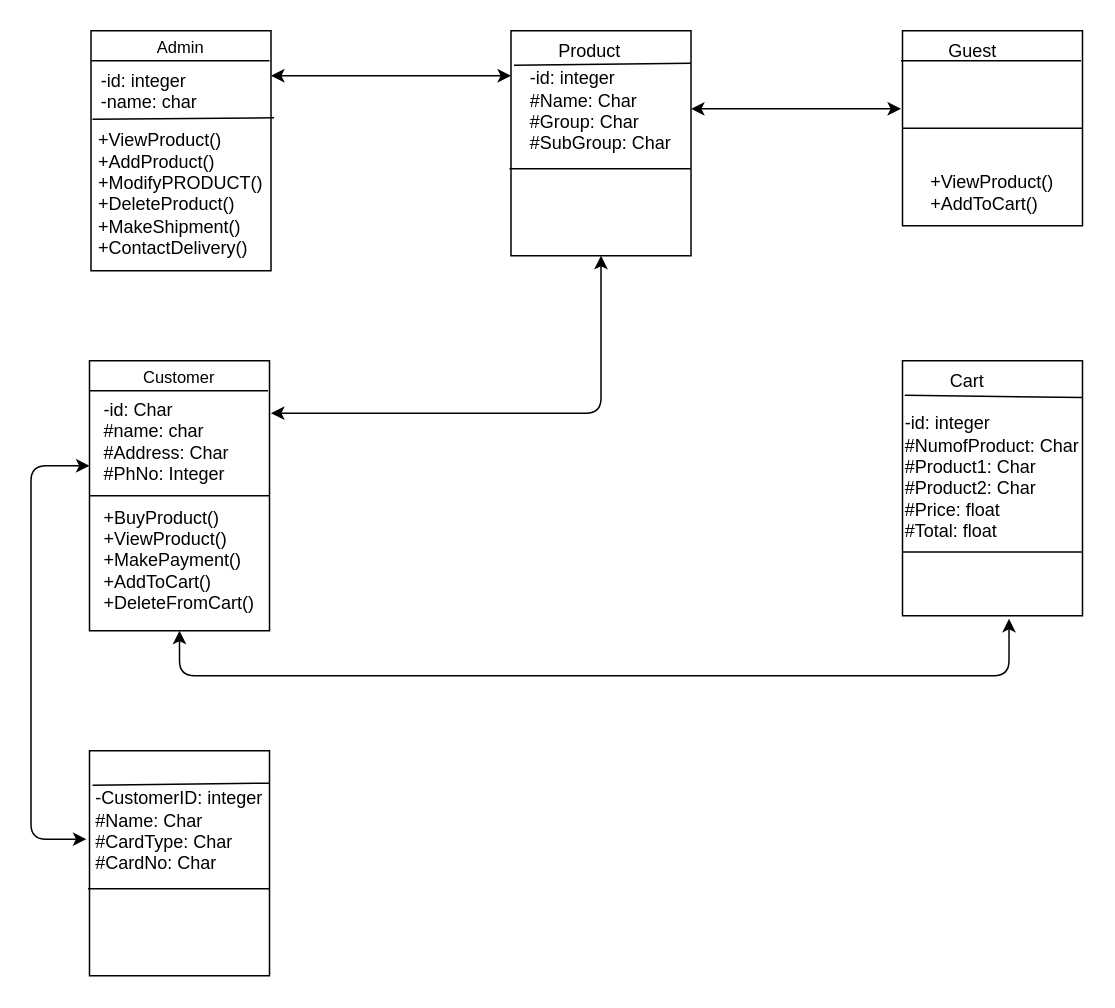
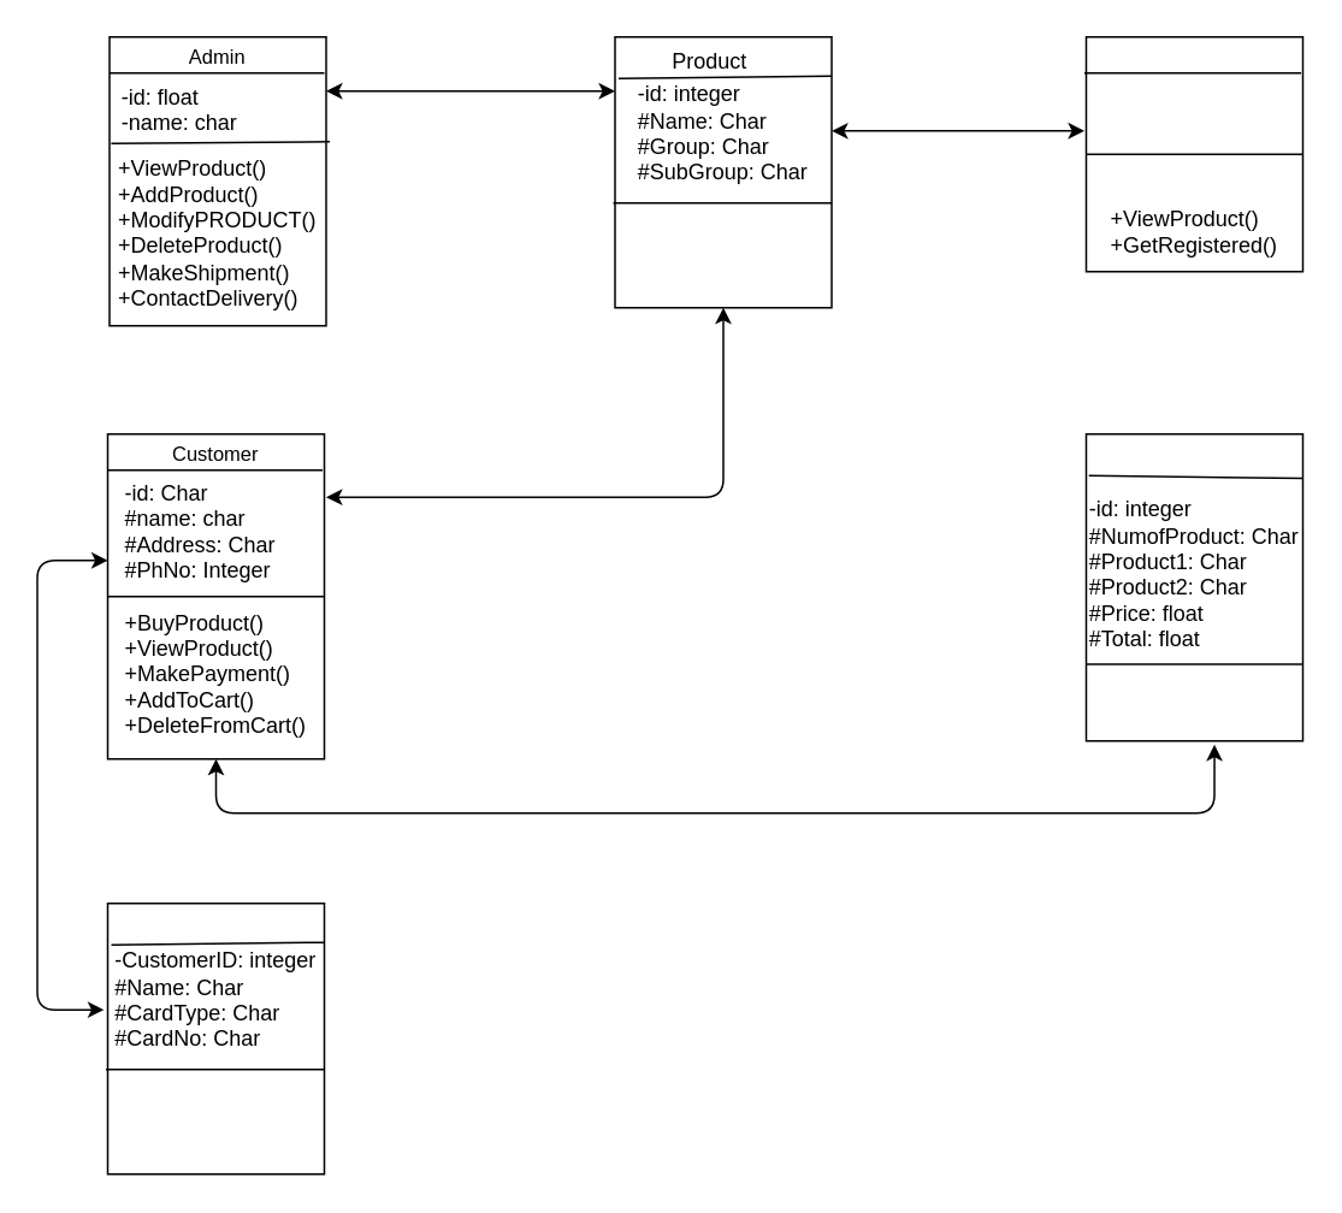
  <mxCell id="0" />
  <mxCell id="1" parent="0" />
  <mxCell id="2" value="&lt;div style=&quot;text-align: left&quot;&gt;&lt;div&gt;&lt;br&gt;&lt;/div&gt;&lt;div&gt;&lt;br&gt;&lt;/div&gt;&lt;div&gt;&lt;br&gt;&lt;/div&gt;&lt;div&gt;&lt;br&gt;&lt;/div&gt;&lt;div&gt;+ViewProduct()&lt;/div&gt;&lt;div&gt;+AddProduct()&lt;/div&gt;&lt;div&gt;+ModifyPRODUCT()&lt;/div&gt;&lt;div&gt;+DeleteProduct()&lt;/div&gt;&lt;div&gt;+MakeShipment()&lt;/div&gt;&lt;div&gt;+ContactDelivery()&lt;/div&gt;&lt;/div&gt;" style="rounded=0;whiteSpace=wrap;html=1;strokeWidth=1;fillColor=#ffffff;gradientColor=none;verticalAlign=middle;" vertex="1" parent="1"><mxGeometry x="60" y="20" width="120" height="160" as="geometry" /></mxCell>
  <mxCell id="3" value="Admin" style="endArrow=none;verticalAlign=bottom;horizontal=1;spacingTop=0;" edge="1" parent="1"><mxGeometry width="50" height="50" relative="1" as="geometry"><mxPoint x="60" y="40" as="sourcePoint" /><mxPoint x="179" y="40" as="targetPoint" /><mxPoint as="offset" /></mxGeometry></mxCell>
  <mxCell id="4" value="" style="endArrow=none;html=1;entryX=1.017;entryY=0.363;entryDx=0;entryDy=0;exitX=0.008;exitY=0.369;exitDx=0;exitDy=0;exitPerimeter=0;entryPerimeter=0;" edge="1" parent="1" source="2" target="2"><mxGeometry width="50" height="50" relative="1" as="geometry"><mxPoint x="60" y="200" as="sourcePoint" /><mxPoint x="110" y="150" as="targetPoint" /></mxGeometry></mxCell>
- <mxCell id="5" value="-id: integer&lt;br&gt;-name: char" style="text;html=1;" vertex="1" parent="1"><mxGeometry x="65" y="40" width="110" height="30" as="geometry" /></mxCell>
+ <mxCell id="5" value="-id: float&lt;br&gt;-name: char" style="text;html=1;" vertex="1" parent="1"><mxGeometry x="65" y="40" width="110" height="30" as="geometry" /></mxCell>
  <mxCell id="6" value="&lt;div style=&quot;text-align: left&quot;&gt;&lt;div&gt;&lt;span&gt;-id: integer&lt;/span&gt;&lt;/div&gt;&lt;div&gt;&lt;span&gt;#Name: Char&lt;/span&gt;&lt;/div&gt;&lt;div&gt;&lt;span&gt;#Group: Char&lt;/span&gt;&lt;/div&gt;&lt;div&gt;&lt;span&gt;#SubGroup: Char&lt;/span&gt;&lt;/div&gt;&lt;div&gt;&lt;span&gt;&lt;br&gt;&lt;/span&gt;&lt;/div&gt;&lt;div&gt;&lt;span&gt;&lt;br&gt;&lt;/span&gt;&lt;/div&gt;&lt;div&gt;&lt;span&gt;&lt;br&gt;&lt;/span&gt;&lt;/div&gt;&lt;/div&gt;" style="rounded=0;whiteSpace=wrap;html=1;strokeWidth=1;fillColor=#ffffff;gradientColor=none;verticalAlign=middle;align=center;" vertex="1" parent="1"><mxGeometry x="340" y="20" width="120" height="150" as="geometry" /></mxCell>
  <mxCell id="7" value="" style="endArrow=none;html=1;entryX=1;entryY=0.144;entryDx=0;entryDy=0;entryPerimeter=0;" edge="1" parent="1" target="6"><mxGeometry width="50" height="50" relative="1" as="geometry"><mxPoint x="342" y="43" as="sourcePoint" /><mxPoint x="110" y="200" as="targetPoint" /></mxGeometry></mxCell>
  <mxCell id="8" value="Product" style="text;html=1;" vertex="1" parent="1"><mxGeometry x="370" y="20" width="70" height="30" as="geometry" /></mxCell>
  <mxCell id="9" value="" style="endArrow=none;html=1;entryX=1;entryY=0.613;entryDx=0;entryDy=0;entryPerimeter=0;" edge="1" parent="1" target="6"><mxGeometry width="50" height="50" relative="1" as="geometry"><mxPoint x="339" y="112" as="sourcePoint" /><mxPoint x="110" y="200" as="targetPoint" /></mxGeometry></mxCell>
- <mxCell id="10" value="&lt;div style=&quot;text-align: left&quot;&gt;&lt;div&gt;&lt;br&gt;&lt;/div&gt;&lt;div&gt;&lt;br&gt;&lt;/div&gt;&lt;div&gt;&lt;br&gt;&lt;/div&gt;&lt;div&gt;&lt;br&gt;&lt;/div&gt;&lt;div&gt;&lt;br&gt;&lt;/div&gt;&lt;div&gt;&lt;br&gt;&lt;/div&gt;&lt;div&gt;&lt;br&gt;&lt;/div&gt;&lt;div&gt;+ViewProduct()&lt;br&gt;&lt;/div&gt;&lt;div&gt;+AddToCart()&lt;/div&gt;&lt;div&gt;&lt;br&gt;&lt;/div&gt;&lt;/div&gt;" style="rounded=0;whiteSpace=wrap;html=1;strokeWidth=1;fillColor=#ffffff;gradientColor=none;verticalAlign=middle;align=center;" vertex="1" parent="1"><mxGeometry x="601" y="20" width="120" height="130" as="geometry" /></mxCell>
- <mxCell id="11" value="Guest" style="text;html=1;" vertex="1" parent="1"><mxGeometry x="630" y="20" width="60" height="20" as="geometry" /></mxCell>
+ <mxCell id="10" value="&lt;div style=&quot;text-align: left&quot;&gt;&lt;div&gt;&lt;br&gt;&lt;/div&gt;&lt;div&gt;&lt;br&gt;&lt;/div&gt;&lt;div&gt;&lt;br&gt;&lt;/div&gt;&lt;div&gt;&lt;br&gt;&lt;/div&gt;&lt;div&gt;&lt;br&gt;&lt;/div&gt;&lt;div&gt;&lt;br&gt;&lt;/div&gt;&lt;div&gt;&lt;br&gt;&lt;/div&gt;&lt;div&gt;+ViewProduct()&lt;br&gt;&lt;/div&gt;&lt;div&gt;+GetRegistered()&lt;/div&gt;&lt;div&gt;&lt;br&gt;&lt;/div&gt;&lt;/div&gt;" style="rounded=0;whiteSpace=wrap;html=1;strokeWidth=1;fillColor=#ffffff;gradientColor=none;verticalAlign=middle;align=center;" vertex="1" parent="1"><mxGeometry x="601" y="20" width="120" height="130" as="geometry" /></mxCell>
  <mxCell id="12" value="" style="endArrow=none;html=1;entryX=0.992;entryY=0.154;entryDx=0;entryDy=0;entryPerimeter=0;" edge="1" parent="1" target="10"><mxGeometry width="50" height="50" relative="1" as="geometry"><mxPoint x="600" y="40" as="sourcePoint" /><mxPoint x="712" y="40" as="targetPoint" /></mxGeometry></mxCell>
  <mxCell id="13" value="" style="endArrow=none;html=1;entryX=1;entryY=0.5;entryDx=0;entryDy=0;exitX=0;exitY=0.5;exitDx=0;exitDy=0;" edge="1" parent="1" source="10" target="10"><mxGeometry width="50" height="50" relative="1" as="geometry"><mxPoint x="592" y="90" as="sourcePoint" /><mxPoint x="700" y="60" as="targetPoint" /></mxGeometry></mxCell>
  <mxCell id="14" value="&lt;div style=&quot;text-align: left&quot;&gt;&lt;div&gt;&lt;br&gt;&lt;/div&gt;&lt;div&gt;&lt;br&gt;&lt;/div&gt;&lt;div&gt;&lt;br&gt;&lt;/div&gt;&lt;div&gt;&lt;br&gt;&lt;/div&gt;&lt;div&gt;&lt;br&gt;&lt;/div&gt;&lt;div&gt;&lt;br&gt;&lt;/div&gt;&lt;div&gt;&lt;span&gt;-id: Char&lt;/span&gt;&lt;br&gt;&lt;/div&gt;&lt;div&gt;&lt;span&gt;#name: char&lt;/span&gt;&lt;br&gt;&lt;span&gt;#Address: Char&lt;/span&gt;&lt;br&gt;&lt;span&gt;#PhNo: Integer&lt;/span&gt;&lt;br&gt;&lt;/div&gt;&lt;div&gt;&lt;span&gt;&lt;br&gt;&lt;/span&gt;&lt;/div&gt;&lt;div&gt;&lt;span&gt;+BuyProduct()&lt;/span&gt;&lt;br&gt;&lt;/div&gt;&lt;div&gt;+ViewProduct()&lt;/div&gt;&lt;div&gt;+MakePayment()&lt;/div&gt;&lt;div&gt;+AddToCart()&lt;/div&gt;&lt;div&gt;+DeleteFromCart()&lt;/div&gt;&lt;div&gt;&lt;br&gt;&lt;/div&gt;&lt;div&gt;&lt;br&gt;&lt;/div&gt;&lt;div&gt;&lt;br&gt;&lt;/div&gt;&lt;div&gt;&lt;br&gt;&lt;/div&gt;&lt;div&gt;&lt;br&gt;&lt;/div&gt;&lt;/div&gt;" style="rounded=0;whiteSpace=wrap;html=1;strokeWidth=1;fillColor=#ffffff;gradientColor=none;verticalAlign=middle;" vertex="1" parent="1"><mxGeometry x="59" y="240" width="120" height="180" as="geometry" /></mxCell>
  <mxCell id="15" value="Customer" style="endArrow=none;verticalAlign=bottom;horizontal=1;spacingTop=0;" edge="1" parent="1"><mxGeometry width="50" height="50" relative="1" as="geometry"><mxPoint x="59" y="260" as="sourcePoint" /><mxPoint x="178" y="260" as="targetPoint" /><mxPoint as="offset" /></mxGeometry></mxCell>
  <mxCell id="16" value="" style="endArrow=none;html=1;entryX=1;entryY=0.5;entryDx=0;entryDy=0;exitX=0;exitY=0.5;exitDx=0;exitDy=0;" edge="1" parent="1" source="14" target="14"><mxGeometry width="50" height="50" relative="1" as="geometry"><mxPoint x="62" y="325" as="sourcePoint" /><mxPoint x="110" y="420" as="targetPoint" /></mxGeometry></mxCell>
  <mxCell id="17" value="&lt;div style=&quot;text-align: left&quot;&gt;&lt;div&gt;&lt;span&gt;&lt;br&gt;&lt;/span&gt;&lt;/div&gt;&lt;div&gt;&lt;span&gt;-id: integer&lt;/span&gt;&lt;br&gt;&lt;/div&gt;&lt;div&gt;&lt;span&gt;#NumofProduct: Char&lt;/span&gt;&lt;/div&gt;&lt;div&gt;&lt;span&gt;#Product1: Char&lt;/span&gt;&lt;/div&gt;&lt;div&gt;&lt;span&gt;#&lt;/span&gt;Product2&lt;span&gt;: Char&lt;/span&gt;&lt;/div&gt;&lt;div&gt;#Price: float&lt;/div&gt;&lt;div&gt;#Total: float&lt;/div&gt;&lt;div&gt;&lt;span&gt;&lt;br&gt;&lt;/span&gt;&lt;/div&gt;&lt;div&gt;&lt;span&gt;&lt;br&gt;&lt;/span&gt;&lt;/div&gt;&lt;/div&gt;" style="rounded=0;whiteSpace=wrap;html=1;strokeWidth=1;fillColor=#ffffff;gradientColor=none;verticalAlign=middle;align=center;" vertex="1" parent="1"><mxGeometry x="601" y="240" width="120" height="170" as="geometry" /></mxCell>
  <mxCell id="18" value="" style="endArrow=none;html=1;entryX=1;entryY=0.144;entryDx=0;entryDy=0;entryPerimeter=0;" edge="1" parent="1" target="17"><mxGeometry width="50" height="50" relative="1" as="geometry"><mxPoint x="602.5" y="263" as="sourcePoint" /><mxPoint x="370.5" y="420" as="targetPoint" /></mxGeometry></mxCell>
- <mxCell id="19" value="Cart" style="text;html=1;" vertex="1" parent="1"><mxGeometry x="630.5" y="240" width="70" height="30" as="geometry" /></mxCell>
  <mxCell id="20" value="" style="endArrow=none;html=1;entryX=1;entryY=0.75;entryDx=0;entryDy=0;exitX=0;exitY=0.75;exitDx=0;exitDy=0;" edge="1" parent="1" source="17" target="17"><mxGeometry width="50" height="50" relative="1" as="geometry"><mxPoint x="60" y="550" as="sourcePoint" /><mxPoint x="110" y="500" as="targetPoint" /></mxGeometry></mxCell>
  <mxCell id="21" value="&lt;div style=&quot;text-align: left&quot;&gt;&lt;div&gt;&lt;span&gt;-CustomerID: integer&lt;/span&gt;&lt;/div&gt;&lt;div&gt;&lt;span&gt;#Name: Char&lt;/span&gt;&lt;/div&gt;&lt;div&gt;&lt;span&gt;#CardType: Char&lt;/span&gt;&lt;/div&gt;&lt;div&gt;&lt;span&gt;#CardNo: Char&lt;/span&gt;&lt;/div&gt;&lt;div&gt;&lt;span&gt;&lt;br&gt;&lt;/span&gt;&lt;/div&gt;&lt;div&gt;&lt;span&gt;&lt;br&gt;&lt;/span&gt;&lt;/div&gt;&lt;div&gt;&lt;span&gt;&lt;br&gt;&lt;/span&gt;&lt;/div&gt;&lt;/div&gt;" style="rounded=0;whiteSpace=wrap;html=1;strokeWidth=1;fillColor=#ffffff;gradientColor=none;verticalAlign=middle;align=center;" vertex="1" parent="1"><mxGeometry x="59" y="500" width="120" height="150" as="geometry" /></mxCell>
  <mxCell id="22" value="" style="endArrow=none;html=1;entryX=1;entryY=0.144;entryDx=0;entryDy=0;entryPerimeter=0;" edge="1" parent="1" target="21"><mxGeometry width="50" height="50" relative="1" as="geometry"><mxPoint x="61" y="523" as="sourcePoint" /><mxPoint x="-171" y="680" as="targetPoint" /></mxGeometry></mxCell>
  <mxCell id="23" value="" style="endArrow=none;html=1;entryX=1;entryY=0.613;entryDx=0;entryDy=0;entryPerimeter=0;" edge="1" parent="1" target="21"><mxGeometry width="50" height="50" relative="1" as="geometry"><mxPoint x="58" y="592" as="sourcePoint" /><mxPoint x="-171" y="680" as="targetPoint" /></mxGeometry></mxCell>
  <mxCell id="24" value="" style="endArrow=classic;startArrow=classic;html=1;" edge="1" parent="1"><mxGeometry width="50" height="50" relative="1" as="geometry"><mxPoint x="180" y="50" as="sourcePoint" /><mxPoint x="340" y="50" as="targetPoint" /></mxGeometry></mxCell>
  <mxCell id="25" value="" style="endArrow=classic;startArrow=classic;html=1;exitX=1;exitY=0.347;exitDx=0;exitDy=0;exitPerimeter=0;" edge="1" parent="1" source="6"><mxGeometry width="50" height="50" relative="1" as="geometry"><mxPoint x="510" y="100" as="sourcePoint" /><mxPoint x="600" y="72" as="targetPoint" /></mxGeometry></mxCell>
  <mxCell id="26" value="" style="endArrow=classic;startArrow=classic;html=1;exitX=1.008;exitY=0.194;exitDx=0;exitDy=0;exitPerimeter=0;entryX=0.5;entryY=1;entryDx=0;entryDy=0;" edge="1" parent="1" source="14" target="6"><mxGeometry width="50" height="50" relative="1" as="geometry"><mxPoint x="220" y="320" as="sourcePoint" /><mxPoint x="270" y="270" as="targetPoint" /><Array as="points"><mxPoint x="400" y="275" /></Array></mxGeometry></mxCell>
  <mxCell id="27" value="" style="endArrow=classic;startArrow=classic;html=1;entryX=-0.017;entryY=0.393;entryDx=0;entryDy=0;entryPerimeter=0;" edge="1" parent="1" target="21"><mxGeometry width="50" height="50" relative="1" as="geometry"><mxPoint x="59" y="310" as="sourcePoint" /><mxPoint x="0" y="500" as="targetPoint" /><Array as="points"><mxPoint x="20" y="310" /><mxPoint x="20" y="559" /></Array></mxGeometry></mxCell>
  <mxCell id="28" value="" style="endArrow=classic;startArrow=classic;html=1;exitX=0.5;exitY=1;exitDx=0;exitDy=0;entryX=0.592;entryY=1.012;entryDx=0;entryDy=0;entryPerimeter=0;" edge="1" parent="1" source="14" target="17"><mxGeometry width="50" height="50" relative="1" as="geometry"><mxPoint x="110" y="480" as="sourcePoint" /><mxPoint x="680" y="440" as="targetPoint" /><Array as="points"><mxPoint x="119" y="450" /><mxPoint x="672" y="450" /></Array></mxGeometry></mxCell>
